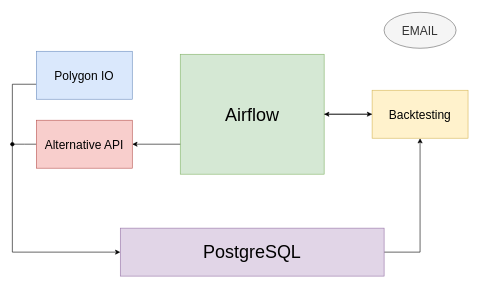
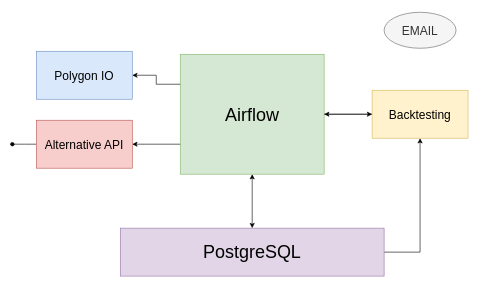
  <mxCell id="0" />
  <mxCell id="1" parent="0" />
+ <mxCell id="2" style="edgeStyle=orthogonalEdgeStyle;rounded=0;orthogonalLoop=1;jettySize=auto;html=1;entryX=0.5;entryY=0;entryDx=0;entryDy=0;startArrow=classic;startFill=1;" edge="1" parent="1" source="3" target="11"><mxGeometry relative="1" as="geometry" /></mxCell>
  <mxCell id="3" value="&lt;font style=&quot;font-size: 30px;&quot;&gt;Airflow&lt;/font&gt;" style="rounded=0;whiteSpace=wrap;html=1;fillColor=#d5e8d4;strokeColor=#82b366;" vertex="1" parent="1"><mxGeometry x="300" y="90" width="240" height="200" as="geometry" /></mxCell>
- <mxCell id="4" style="edgeStyle=orthogonalEdgeStyle;rounded=0;orthogonalLoop=1;jettySize=auto;html=1;entryX=0;entryY=0.5;entryDx=0;entryDy=0;" edge="1" parent="1" source="5" target="11"><mxGeometry relative="1" as="geometry"><Array as="points"><mxPoint x="20" y="140" /><mxPoint x="20" y="420" /></Array></mxGeometry></mxCell>
  <mxCell id="5" value="&lt;font style=&quot;font-size: 20px;&quot;&gt;Polygon IO&lt;/font&gt;" style="rounded=0;whiteSpace=wrap;html=1;fillColor=#dae8fc;strokeColor=#6c8ebf;" vertex="1" parent="1"><mxGeometry x="60" y="85" width="160" height="80" as="geometry" /></mxCell>
  <mxCell id="6" style="edgeStyle=orthogonalEdgeStyle;rounded=0;orthogonalLoop=1;jettySize=auto;html=1;entryX=0;entryY=0.75;entryDx=0;entryDy=0;endArrow=none;endFill=0;startArrow=classic;startFill=1;" edge="1" parent="1" source="8" target="3"><mxGeometry relative="1" as="geometry" /></mxCell>
  <mxCell id="7" style="edgeStyle=orthogonalEdgeStyle;rounded=0;orthogonalLoop=1;jettySize=auto;html=1;endArrow=oval;endFill=1;" edge="1" parent="1" source="8"><mxGeometry relative="1" as="geometry"><mxPoint x="20" y="240" as="targetPoint" /></mxGeometry></mxCell>
  <mxCell id="8" value="&lt;font style=&quot;font-size: 20px;&quot;&gt;Alternative API&lt;/font&gt;" style="rounded=0;whiteSpace=wrap;html=1;fillColor=#f8cecc;strokeColor=#b85450;" vertex="1" parent="1"><mxGeometry x="60" y="200" width="160" height="80" as="geometry" /></mxCell>
+ <mxCell id="9" style="edgeStyle=orthogonalEdgeStyle;rounded=0;orthogonalLoop=1;jettySize=auto;html=1;entryX=0;entryY=0.25;entryDx=0;entryDy=0;startArrow=classic;startFill=1;endArrow=none;endFill=0;" edge="1" parent="1" source="5" target="3"><mxGeometry relative="1" as="geometry" /></mxCell>
  <mxCell id="10" style="edgeStyle=orthogonalEdgeStyle;rounded=0;orthogonalLoop=1;jettySize=auto;html=1;entryX=0.5;entryY=1;entryDx=0;entryDy=0;" edge="1" parent="1" source="11" target="13"><mxGeometry relative="1" as="geometry"><Array as="points"><mxPoint x="700" y="420" /></Array></mxGeometry></mxCell>
  <mxCell id="11" value="&lt;font style=&quot;font-size: 30px;&quot;&gt;PostgreSQL&lt;/font&gt;" style="rounded=0;whiteSpace=wrap;html=1;fillColor=#e1d5e7;strokeColor=#9673a6;" vertex="1" parent="1"><mxGeometry x="200" y="380" width="440" height="80" as="geometry" /></mxCell>
  <mxCell id="12" style="edgeStyle=orthogonalEdgeStyle;rounded=0;orthogonalLoop=1;jettySize=auto;html=1;" edge="1" parent="1" source="13" target="3"><mxGeometry relative="1" as="geometry" /></mxCell>
  <mxCell id="13" value="&lt;font style=&quot;font-size: 20px;&quot;&gt;Backtesting&lt;/font&gt;" style="rounded=0;whiteSpace=wrap;html=1;fillColor=#fff2cc;strokeColor=#d6b656;" vertex="1" parent="1"><mxGeometry x="620" y="150" width="160" height="80" as="geometry" /></mxCell>
  <mxCell id="14" style="edgeStyle=orthogonalEdgeStyle;rounded=0;orthogonalLoop=1;jettySize=auto;html=1;" edge="1" parent="1" source="3"><mxGeometry relative="1" as="geometry"><mxPoint x="620" y="190" as="targetPoint" /></mxGeometry></mxCell>
  <mxCell id="15" value="&lt;font style=&quot;font-size: 20px;&quot;&gt;EMAIL&lt;/font&gt;" style="ellipse;whiteSpace=wrap;html=1;fillColor=#f5f5f5;fontColor=#333333;strokeColor=#666666;" vertex="1" parent="1"><mxGeometry x="640" y="20" width="120" height="60" as="geometry" /></mxCell>
